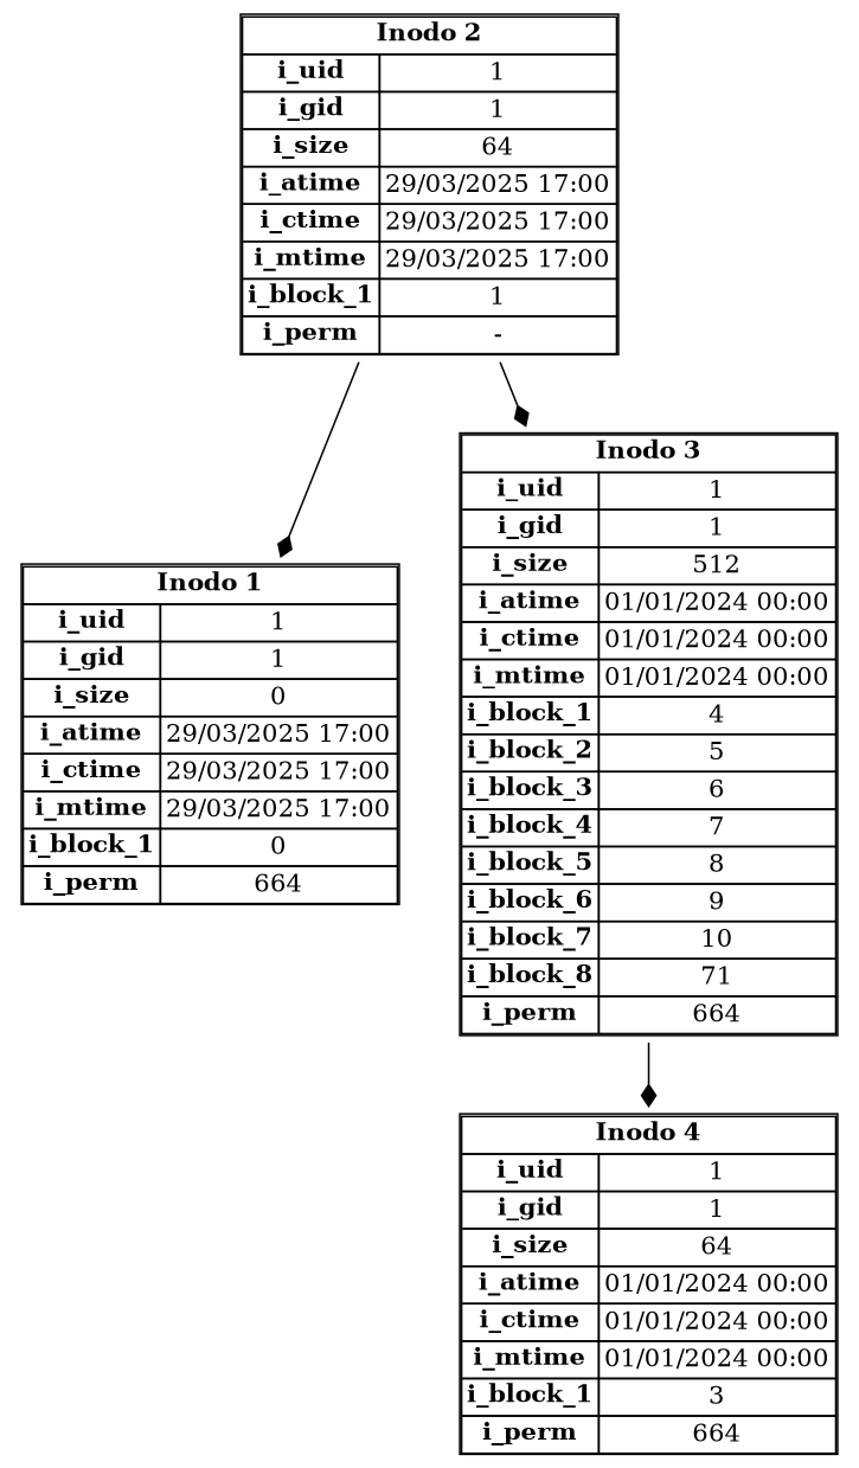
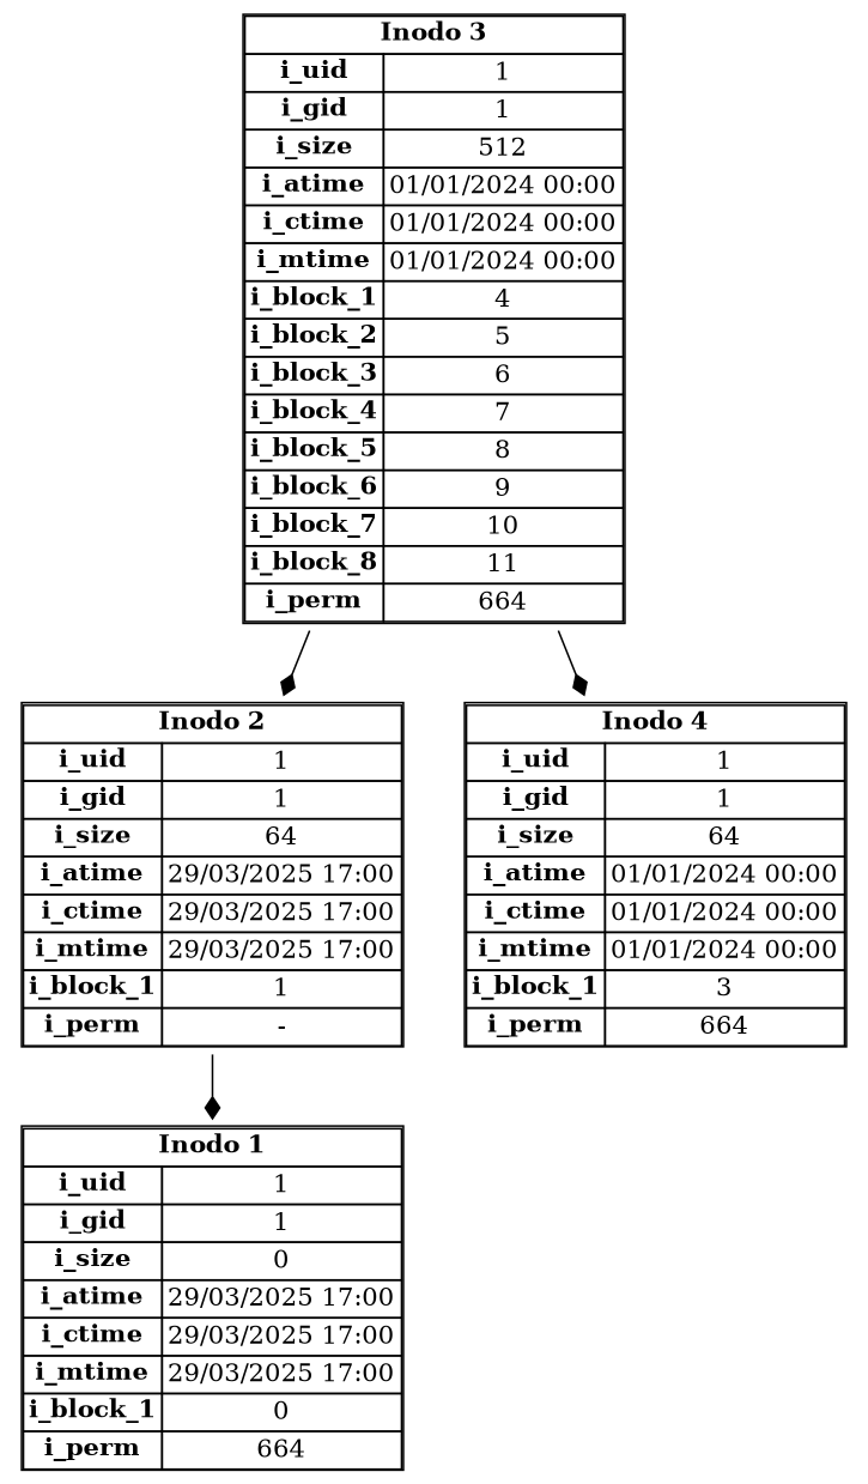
  digraph {
    node [shape=plaintext]
    edge [arrowhead=diamond]
    n1 [label=< <table border='1' cellborder='1' cellspacing='0'> <tr><td colspan='2'><b>Inodo 1</b></td></tr> <tr><td><b>i_uid</b></td><td>1</td></tr> <tr><td><b>i_gid</b></td><td>1</td></tr> <tr><td><b>i_size</b></td><td>0</td></tr> <tr><td><b>i_atime</b></td><td>29/03/2025 17:00</td></tr> <tr><td><b>i_ctime</b></td><td>29/03/2025 17:00</td></tr> <tr><td><b>i_mtime</b></td><td>29/03/2025 17:00</td></tr> <tr><td><b>i_block_1</b></td><td>0</td></tr> <tr><td><b>i_perm</b></td><td>664</td></tr> </table>>]
    n2 [label=< <table border='1' cellborder='1' cellspacing='0'> <tr><td colspan='2'><b>Inodo 2</b></td></tr> <tr><td><b>i_uid</b></td><td>1</td></tr> <tr><td><b>i_gid</b></td><td>1</td></tr> <tr><td><b>i_size</b></td><td>64</td></tr> <tr><td><b>i_atime</b></td><td>29/03/2025 17:00</td></tr> <tr><td><b>i_ctime</b></td><td>29/03/2025 17:00</td></tr> <tr><td><b>i_mtime</b></td><td>29/03/2025 17:00</td></tr> <tr><td><b>i_block_1</b></td><td>1</td></tr> <tr><td><b>i_perm</b></td><td>-</td></tr> </table>>]
-   n3 [label=< <table border='1' cellborder='1' cellspacing='0'> <tr><td colspan='2'><b>Inodo 3</b></td></tr> <tr><td><b>i_uid</b></td><td>1</td></tr> <tr><td><b>i_gid</b></td><td>1</td></tr> <tr><td><b>i_size</b></td><td>512</td></tr> <tr><td><b>i_atime</b></td><td>01/01/2024 00:00</td></tr> <tr><td><b>i_ctime</b></td><td>01/01/2024 00:00</td></tr> <tr><td><b>i_mtime</b></td><td>01/01/2024 00:00</td></tr> <tr><td><b>i_block_1</b></td><td>4</td></tr> <tr><td><b>i_block_2</b></td><td>5</td></tr> <tr><td><b>i_block_3</b></td><td>6</td></tr> <tr><td><b>i_block_4</b></td><td>7</td></tr> <tr><td><b>i_block_5</b></td><td>8</td></tr> <tr><td><b>i_block_6</b></td><td>9</td></tr> <tr><td><b>i_block_7</b></td><td>10</td></tr> <tr><td><b>i_block_8</b></td><td>71</td></tr> <tr><td><b>i_perm</b></td><td>664</td></tr> </table>>]
+   n3 [label=< <table border='1' cellborder='1' cellspacing='0'> <tr><td colspan='2'><b>Inodo 3</b></td></tr> <tr><td><b>i_uid</b></td><td>1</td></tr> <tr><td><b>i_gid</b></td><td>1</td></tr> <tr><td><b>i_size</b></td><td>512</td></tr> <tr><td><b>i_atime</b></td><td>01/01/2024 00:00</td></tr> <tr><td><b>i_ctime</b></td><td>01/01/2024 00:00</td></tr> <tr><td><b>i_mtime</b></td><td>01/01/2024 00:00</td></tr> <tr><td><b>i_block_1</b></td><td>4</td></tr> <tr><td><b>i_block_2</b></td><td>5</td></tr> <tr><td><b>i_block_3</b></td><td>6</td></tr> <tr><td><b>i_block_4</b></td><td>7</td></tr> <tr><td><b>i_block_5</b></td><td>8</td></tr> <tr><td><b>i_block_6</b></td><td>9</td></tr> <tr><td><b>i_block_7</b></td><td>10</td></tr> <tr><td><b>i_block_8</b></td><td>11</td></tr> <tr><td><b>i_perm</b></td><td>664</td></tr> </table>>]
    n4 [label=< <table border='1' cellborder='1' cellspacing='0'> <tr><td colspan='2'><b>Inodo 4</b></td></tr> <tr><td><b>i_uid</b></td><td>1</td></tr> <tr><td><b>i_gid</b></td><td>1</td></tr> <tr><td><b>i_size</b></td><td>64</td></tr> <tr><td><b>i_atime</b></td><td>01/01/2024 00:00</td></tr> <tr><td><b>i_ctime</b></td><td>01/01/2024 00:00</td></tr> <tr><td><b>i_mtime</b></td><td>01/01/2024 00:00</td></tr> <tr><td><b>i_block_1</b></td><td>3</td></tr> <tr><td><b>i_perm</b></td><td>664</td></tr> </table>>]
    n2 -> n1
-   n2 -> n3
+   n3 -> n2
    n3 -> n4
  }
